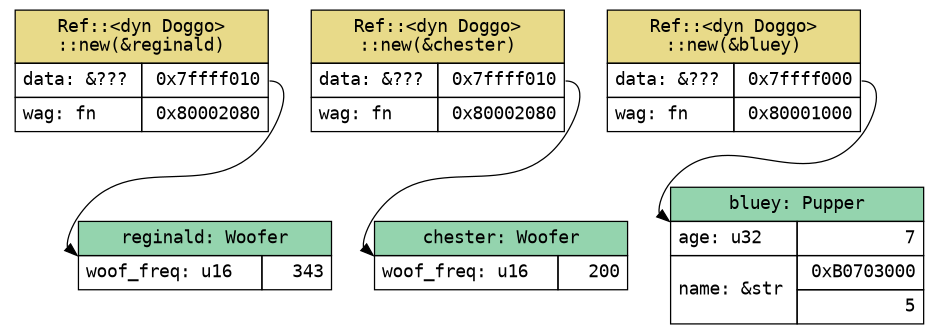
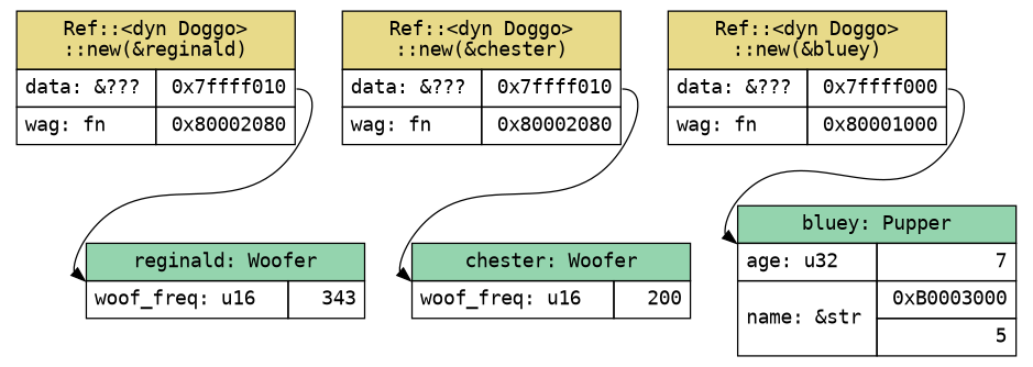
  digraph {
    rankdir=TB
    node [fontname=Monospace shape=plaintext]
    edge [headport=head tailport=data]
    n1 [label=<<TABLE BORDER="0" CELLBORDER="1" CELLSPACING="0" WIDTH="200" CELLPADDING="5">         <TR><TD BGCOLOR="#94d4ae" COLSPAN="2" WIDTH="200">reginald: Woofer</TD></TR>         <TR HEIGHT="0" WIDTH = "200" FIXEDSIZE="TRUE"><TD BORDER="0" CELLPADDING="0" PORT="head" HEIGHT="0" COLSPAN="2"></TD></TR>         <TR><TD ALIGN="LEFT">woof_freq: u16</TD><TD ALIGN="RIGHT">343</TD></TR>     </TABLE>>]
    n2 [label=<<TABLE BORDER="0" CELLBORDER="1" CELLSPACING="0" WIDTH="200" CELLPADDING="5">         <TR><TD BGCOLOR="#94d4ae" COLSPAN="2" WIDTH="200">chester: Woofer</TD></TR>         <TR HEIGHT="0" WIDTH = "200" FIXEDSIZE="TRUE"><TD BORDER="0" CELLPADDING="0" PORT="head" HEIGHT="0" COLSPAN="2"></TD></TR>         <TR><TD ALIGN="LEFT">woof_freq: u16</TD><TD ALIGN="RIGHT">200</TD></TR>     </TABLE>>]
-   n3 [label=<<TABLE BORDER="0" CELLBORDER="1" CELLSPACING="0" WIDTH="200" CELLPADDING="5">         <TR><TD BGCOLOR="#94d4ae" COLSPAN="2" WIDTH="200">bluey: Pupper</TD></TR>         <TR HEIGHT="0" WIDTH = "200" FIXEDSIZE="TRUE"><TD BORDER="0" CELLPADDING="0" PORT="head" HEIGHT="0" COLSPAN="2"></TD></TR>         <TR><TD ALIGN="LEFT">age: u32</TD><TD ALIGN="RIGHT">7</TD></TR>         <TR><TD ALIGN="LEFT" ROWSPAN="2">name: &amp;str</TD><TD ALIGN="RIGHT">0xB0703000</TD></TR>         <TR><TD ALIGN="RIGHT">5</TD></TR>     </TABLE>>]
+   n3 [label=<<TABLE BORDER="0" CELLBORDER="1" CELLSPACING="0" WIDTH="200" CELLPADDING="5">         <TR><TD BGCOLOR="#94d4ae" COLSPAN="2" WIDTH="200">bluey: Pupper</TD></TR>         <TR HEIGHT="0" WIDTH = "200" FIXEDSIZE="TRUE"><TD BORDER="0" CELLPADDING="0" PORT="head" HEIGHT="0" COLSPAN="2"></TD></TR>         <TR><TD ALIGN="LEFT">age: u32</TD><TD ALIGN="RIGHT">7</TD></TR>         <TR><TD ALIGN="LEFT" ROWSPAN="2">name: &amp;str</TD><TD ALIGN="RIGHT">0xB0003000</TD></TR>         <TR><TD ALIGN="RIGHT">5</TD></TR>     </TABLE>>]
    n4 [label=<<TABLE BORDER="0" CELLBORDER="1" CELLSPACING="0" WIDTH="200" CELLPADDING="5">         <TR><TD BGCOLOR="#e8da89" COLSPAN="2" WIDTH="200">Ref::&lt;dyn Doggo&gt;<BR/>::new(&amp;bluey)</TD></TR>         <TR><TD ALIGN="LEFT">data: &amp;???</TD><TD ALIGN="RIGHT" PORT="data">0x7ffff000</TD></TR>         <TR><TD ALIGN="LEFT">wag: fn</TD><TD ALIGN="RIGHT" PORT="meta">0x80001000</TD></TR>     </TABLE>>]
    n5 [label=<<TABLE BORDER="0" CELLBORDER="1" CELLSPACING="0" WIDTH="200" CELLPADDING="5">         <TR><TD BGCOLOR="#e8da89" COLSPAN="2" WIDTH="200">Ref::&lt;dyn Doggo&gt;<BR/>::new(&amp;reginald)</TD></TR>         <TR><TD ALIGN="LEFT">data: &amp;???</TD><TD ALIGN="RIGHT" PORT="data">0x7ffff010</TD></TR>         <TR><TD ALIGN="LEFT">wag: fn</TD><TD ALIGN="RIGHT" PORT="meta">0x80002080</TD></TR>     </TABLE>>]
    n6 [label=<<TABLE BORDER="0" CELLBORDER="1" CELLSPACING="0" WIDTH="200" CELLPADDING="5">         <TR><TD BGCOLOR="#e8da89" COLSPAN="2" WIDTH="200">Ref::&lt;dyn Doggo&gt;<BR/>::new(&amp;chester)</TD></TR>         <TR><TD ALIGN="LEFT">data: &amp;???</TD><TD ALIGN="RIGHT" PORT="data">0x7ffff010</TD></TR>         <TR><TD ALIGN="LEFT">wag: fn</TD><TD ALIGN="RIGHT" PORT="meta">0x80002080</TD></TR>     </TABLE>>]
    n4 -> n3
    n5 -> n1
    n6 -> n2
  }
